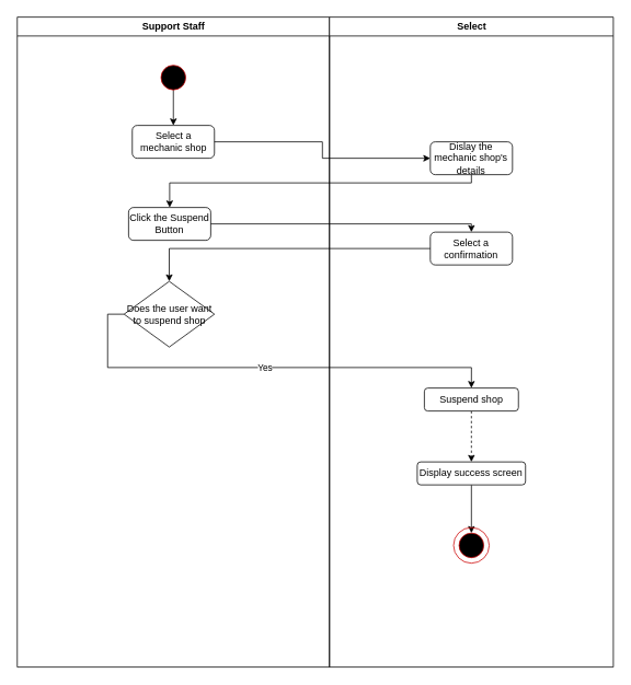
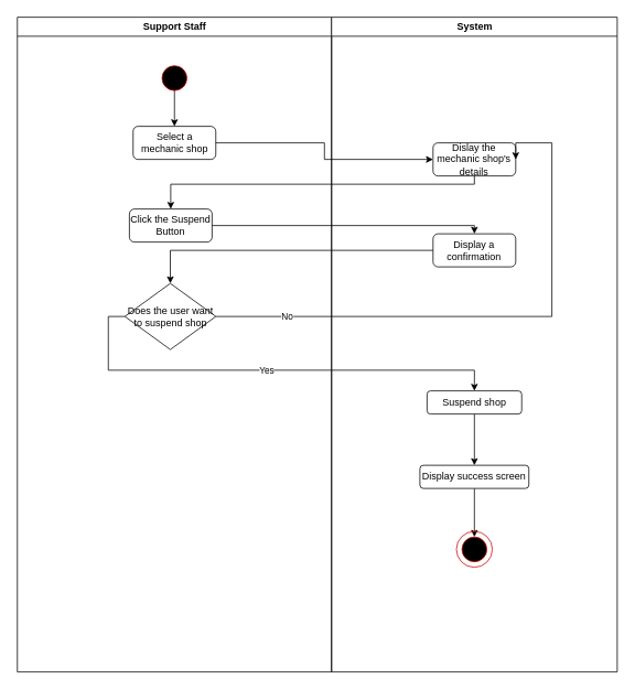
  <mxCell id="0" />
  <mxCell id="1" parent="0" />
  <mxCell id="2" value="Support Staff" style="swimlane;whiteSpace=wrap;movable=0;" parent="1" vertex="1"><mxGeometry x="20.5" y="20" width="380" height="792" as="geometry" /></mxCell>
  <mxCell id="3" value="Select a mechanic shop" style="rounded=1;whiteSpace=wrap;html=1;" parent="2" vertex="1"><mxGeometry x="140" y="132" width="100" height="40" as="geometry" /></mxCell>
  <mxCell id="4" value="Click the Suspend Button" style="rounded=1;whiteSpace=wrap;html=1;" parent="2" vertex="1"><mxGeometry x="135.5" y="232" width="100" height="40" as="geometry" /></mxCell>
  <mxCell id="5" value="" style="edgeStyle=orthogonalEdgeStyle;rounded=0;orthogonalLoop=1;jettySize=auto;html=1;entryX=0.5;entryY=0;entryDx=0;entryDy=0;" parent="2" source="7" target="3" edge="1"><mxGeometry relative="1" as="geometry"><mxPoint x="190.01" y="122" as="targetPoint" /></mxGeometry></mxCell>
  <mxCell id="6" value="" style="group" parent="2" vertex="1" connectable="0"><mxGeometry x="168.29" y="52" width="43.43" height="43.43" as="geometry" /></mxCell>
  <mxCell id="7" value="" style="ellipse;whiteSpace=wrap;html=1;aspect=fixed;fillColor=#000000;strokeColor=#CC0000;" parent="6" vertex="1"><mxGeometry x="6.72" y="6.71" width="30" height="30" as="geometry" /></mxCell>
  <mxCell id="8" value="Does the user want to suspend shop" style="rhombus;whiteSpace=wrap;html=1;" parent="2" vertex="1"><mxGeometry x="130" y="322" width="110" height="80" as="geometry" /></mxCell>
- <mxCell id="9" value="Select" style="swimlane;whiteSpace=wrap;movable=0;" parent="1" vertex="1"><mxGeometry x="400.5" y="20" width="345.5" height="792" as="geometry" /></mxCell>
+ <mxCell id="9" value="System" style="swimlane;whiteSpace=wrap;movable=0;" parent="1" vertex="1"><mxGeometry x="400.5" y="20" width="345.5" height="792" as="geometry" /></mxCell>
  <mxCell id="10" value="Dislay the mechanic shop's details" style="rounded=1;whiteSpace=wrap;html=1;" parent="9" vertex="1"><mxGeometry x="122.75" y="152" width="100" height="40" as="geometry" /></mxCell>
  <mxCell id="11" value="" style="edgeStyle=orthogonalEdgeStyle;rounded=0;orthogonalLoop=1;jettySize=auto;html=1;" parent="9" source="12" target="18" edge="1"><mxGeometry relative="1" as="geometry" /></mxCell>
  <mxCell id="12" value="Display success screen" style="rounded=1;whiteSpace=wrap;html=1;" parent="9" vertex="1"><mxGeometry x="106.87" y="542" width="131.76" height="28" as="geometry" /></mxCell>
- <mxCell id="13" value="Select a confirmation" style="rounded=1;whiteSpace=wrap;html=1;" parent="9" vertex="1"><mxGeometry x="122.75" y="262" width="100" height="40" as="geometry" /></mxCell>
- <mxCell id="14" style="edgeStyle=orthogonalEdgeStyle;rounded=0;orthogonalLoop=1;jettySize=auto;html=1;exitX=0.5;exitY=1;exitDx=0;exitDy=0;entryX=0.5;entryY=0;entryDx=0;entryDy=0;dashed=1;" parent="9" source="15" target="12" edge="1"><mxGeometry relative="1" as="geometry" /></mxCell>
+ <mxCell id="13" value="Display a confirmation" style="rounded=1;whiteSpace=wrap;html=1;" parent="9" vertex="1"><mxGeometry x="122.75" y="262" width="100" height="40" as="geometry" /></mxCell>
+ <mxCell id="14" style="edgeStyle=orthogonalEdgeStyle;rounded=0;orthogonalLoop=1;jettySize=auto;html=1;exitX=0.5;exitY=1;exitDx=0;exitDy=0;entryX=0.5;entryY=0;entryDx=0;entryDy=0;" parent="9" source="15" target="12" edge="1"><mxGeometry relative="1" as="geometry" /></mxCell>
  <mxCell id="15" value="Suspend shop" style="rounded=1;whiteSpace=wrap;html=1;" parent="9" vertex="1"><mxGeometry x="115.5" y="452" width="114.5" height="28" as="geometry" /></mxCell>
  <mxCell id="16" value="" style="group" parent="9" vertex="1" connectable="0"><mxGeometry x="151.04" y="622" width="43.43" height="43.43" as="geometry" /></mxCell>
  <mxCell id="17" value="" style="ellipse;whiteSpace=wrap;html=1;aspect=fixed;fillColor=none;strokeColor=#CC0000;" parent="16" vertex="1"><mxGeometry width="43.43" height="43.43" as="geometry" /></mxCell>
  <mxCell id="18" value="" style="ellipse;whiteSpace=wrap;html=1;aspect=fixed;fillColor=#000000;strokeColor=#CC0000;" parent="16" vertex="1"><mxGeometry x="6.72" y="6.71" width="30" height="30" as="geometry" /></mxCell>
  <mxCell id="19" style="edgeStyle=orthogonalEdgeStyle;rounded=0;orthogonalLoop=1;jettySize=auto;html=1;" parent="1" source="3" target="10" edge="1"><mxGeometry relative="1" as="geometry" /></mxCell>
  <mxCell id="20" style="edgeStyle=orthogonalEdgeStyle;rounded=0;orthogonalLoop=1;jettySize=auto;html=1;entryX=0.5;entryY=0;entryDx=0;entryDy=0;exitX=0.5;exitY=1;exitDx=0;exitDy=0;" parent="1" source="10" target="4" edge="1"><mxGeometry relative="1" as="geometry"><Array as="points"><mxPoint x="573" y="222" /><mxPoint x="206" y="222" /></Array></mxGeometry></mxCell>
  <mxCell id="21" style="edgeStyle=orthogonalEdgeStyle;rounded=0;orthogonalLoop=1;jettySize=auto;html=1;entryX=0.5;entryY=0;entryDx=0;entryDy=0;" parent="1" source="4" target="13" edge="1"><mxGeometry relative="1" as="geometry"><mxPoint x="476" y="272" as="targetPoint" /><Array as="points"><mxPoint x="573" y="272" /><mxPoint x="573" y="282" /></Array></mxGeometry></mxCell>
  <mxCell id="22" value="" style="edgeStyle=orthogonalEdgeStyle;rounded=0;orthogonalLoop=1;jettySize=auto;html=1;" parent="1" source="13" target="8" edge="1"><mxGeometry relative="1" as="geometry" /></mxCell>
  <mxCell id="23" value="Yes" style="edgeStyle=orthogonalEdgeStyle;rounded=0;orthogonalLoop=1;jettySize=auto;html=1;exitX=0;exitY=0.5;exitDx=0;exitDy=0;entryX=0.5;entryY=0;entryDx=0;entryDy=0;" parent="1" source="8" target="15" edge="1"><mxGeometry relative="1" as="geometry"><mxPoint x="126" y="442" as="sourcePoint" /><mxPoint x="536" y="472" as="targetPoint" /></mxGeometry></mxCell>
+ <mxCell id="24" style="edgeStyle=orthogonalEdgeStyle;rounded=0;orthogonalLoop=1;jettySize=auto;html=1;entryX=1;entryY=0.5;entryDx=0;entryDy=0;exitX=1;exitY=0.5;exitDx=0;exitDy=0;" parent="1" source="8" target="10" edge="1"><mxGeometry relative="1" as="geometry"><Array as="points"><mxPoint x="667" y="382" /><mxPoint x="667" y="172" /></Array></mxGeometry></mxCell>
+ <mxCell id="25" value="No" style="edgeLabel;html=1;align=center;verticalAlign=middle;resizable=0;points=[];" parent="24" vertex="1" connectable="0"><mxGeometry x="-0.746" y="1" relative="1" as="geometry"><mxPoint as="offset" /></mxGeometry></mxCell>
